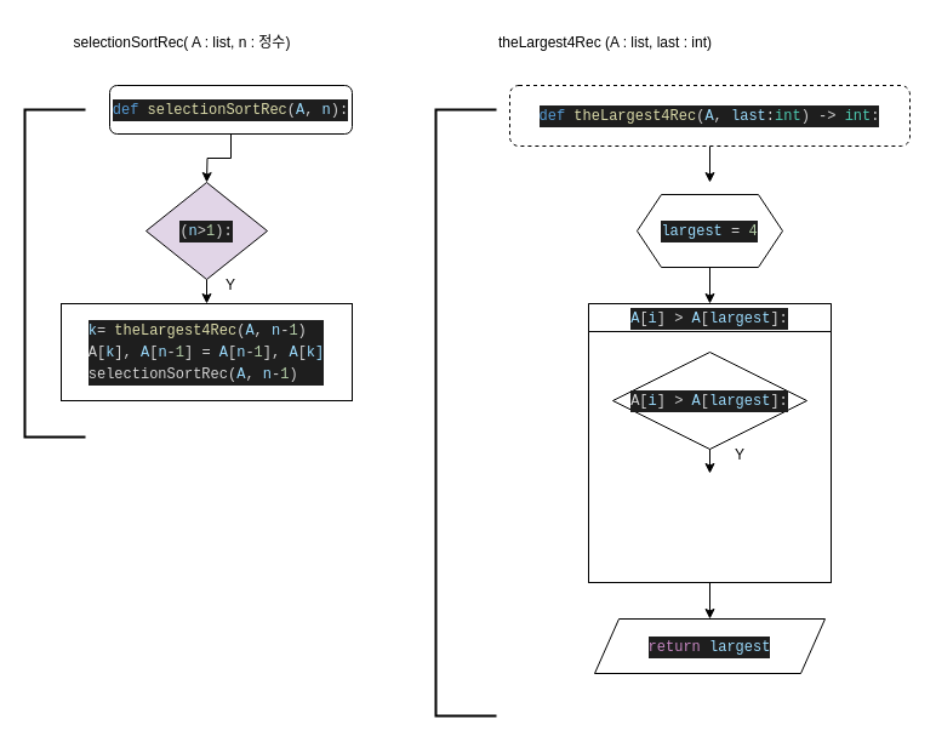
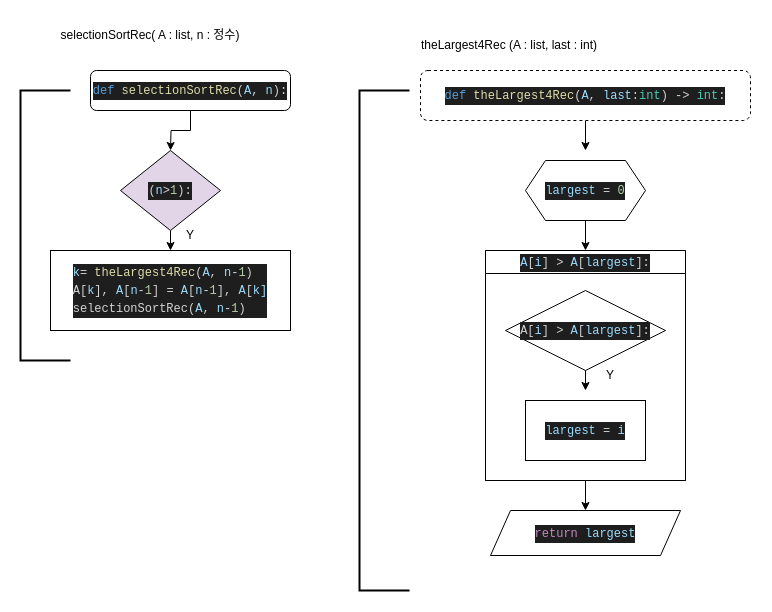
  <mxCell id="0" />
  <mxCell id="1" parent="0" />
  <mxCell id="2" style="edgeStyle=orthogonalEdgeStyle;rounded=0;orthogonalLoop=1;jettySize=auto;html=1;exitX=0.5;exitY=1;exitDx=0;exitDy=0;" edge="1" parent="1" source="3"><mxGeometry relative="1" as="geometry"><mxPoint x="170" y="150" as="targetPoint" /></mxGeometry></mxCell>
  <mxCell id="3" value="&lt;div style=&quot;font-style: normal; font-variant-caps: normal; font-weight: normal; letter-spacing: normal; text-align: start; text-indent: 0px; text-transform: none; word-spacing: 0px; -webkit-text-stroke-width: 0px; text-decoration: none; color: rgb(212, 212, 212); background-color: rgb(30, 30, 30); font-family: Menlo, Monaco, &amp;quot;Courier New&amp;quot;, monospace; font-size: 12px; line-height: 18px;&quot;&gt;&lt;div&gt;&lt;span style=&quot;color: rgb(86, 156, 214);&quot;&gt;def&lt;/span&gt;&lt;span style=&quot;color: rgb(212, 212, 212);&quot;&gt; &lt;/span&gt;&lt;span style=&quot;color: rgb(220, 220, 170);&quot;&gt;selectionSortRec&lt;/span&gt;&lt;span style=&quot;color: rgb(212, 212, 212);&quot;&gt;(&lt;/span&gt;&lt;span style=&quot;color: rgb(156, 220, 254);&quot;&gt;A&lt;/span&gt;&lt;span style=&quot;color: rgb(212, 212, 212);&quot;&gt;, &lt;/span&gt;&lt;span style=&quot;color: rgb(156, 220, 254);&quot;&gt;n&lt;/span&gt;&lt;span style=&quot;color: rgb(212, 212, 212);&quot;&gt;):&lt;/span&gt;&lt;/div&gt;&lt;/div&gt;" style="rounded=1;whiteSpace=wrap;html=1;" vertex="1" parent="1"><mxGeometry x="90" y="70" width="200" height="40" as="geometry" /></mxCell>
  <mxCell id="4" value="" style="strokeWidth=2;html=1;shape=mxgraph.flowchart.annotation_1;align=left;pointerEvents=1;" vertex="1" parent="1"><mxGeometry x="20" y="90" width="50" height="270" as="geometry" /></mxCell>
  <mxCell id="5" value="selectionSortRec( A : list, n : 정수)" style="text;html=1;strokeColor=none;fillColor=none;align=center;verticalAlign=middle;whiteSpace=wrap;rounded=0;" vertex="1" parent="1"><mxGeometry x="35" y="20" width="230" height="30" as="geometry" /></mxCell>
  <mxCell id="6" style="edgeStyle=orthogonalEdgeStyle;rounded=0;orthogonalLoop=1;jettySize=auto;html=1;exitX=0.5;exitY=1;exitDx=0;exitDy=0;" edge="1" parent="1" source="7"><mxGeometry relative="1" as="geometry"><mxPoint x="170" y="250" as="targetPoint" /></mxGeometry></mxCell>
  <mxCell id="7" value="&lt;div style=&quot;font-style: normal; font-variant-caps: normal; font-weight: normal; letter-spacing: normal; text-align: start; text-indent: 0px; text-transform: none; word-spacing: 0px; -webkit-text-stroke-width: 0px; text-decoration: none; color: rgb(212, 212, 212); background-color: rgb(30, 30, 30); font-family: Menlo, Monaco, &amp;quot;Courier New&amp;quot;, monospace; font-size: 12px; line-height: 18px;&quot;&gt;&lt;div&gt;&lt;span style=&quot;color: rgb(212, 212, 212);&quot;&gt;(&lt;/span&gt;&lt;span style=&quot;color: rgb(156, 220, 254);&quot;&gt;n&lt;/span&gt;&lt;span style=&quot;color: rgb(212, 212, 212);&quot;&gt;&amp;gt;&lt;/span&gt;&lt;span style=&quot;color: rgb(181, 206, 168);&quot;&gt;1&lt;/span&gt;&lt;span style=&quot;color: rgb(212, 212, 212);&quot;&gt;):&lt;/span&gt;&lt;/div&gt;&lt;/div&gt;" style="rhombus;whiteSpace=wrap;html=1;fillColor=#e1d5e7;" vertex="1" parent="1"><mxGeometry x="120" y="150" width="100" height="80" as="geometry" /></mxCell>
  <mxCell id="8" value="Y" style="text;html=1;strokeColor=none;fillColor=none;align=center;verticalAlign=middle;whiteSpace=wrap;rounded=0;" vertex="1" parent="1"><mxGeometry x="160" y="220" width="60" height="30" as="geometry" /></mxCell>
  <mxCell id="9" value="&lt;div style=&quot;font-style: normal; font-variant-caps: normal; font-weight: normal; letter-spacing: normal; text-align: start; text-indent: 0px; text-transform: none; word-spacing: 0px; -webkit-text-stroke-width: 0px; text-decoration: none; color: rgb(212, 212, 212); background-color: rgb(30, 30, 30); font-family: Menlo, Monaco, &amp;quot;Courier New&amp;quot;, monospace; font-size: 12px; line-height: 18px;&quot;&gt;&lt;div&gt;&lt;span style=&quot;color: rgb(156, 220, 254);&quot;&gt;k&lt;/span&gt;&lt;span style=&quot;color: rgb(212, 212, 212);&quot;&gt;= &lt;/span&gt;&lt;span style=&quot;color: rgb(220, 220, 170);&quot;&gt;theLargest4Rec&lt;/span&gt;&lt;span style=&quot;color: rgb(212, 212, 212);&quot;&gt;(&lt;/span&gt;&lt;span style=&quot;color: rgb(156, 220, 254);&quot;&gt;A&lt;/span&gt;&lt;span style=&quot;color: rgb(212, 212, 212);&quot;&gt;, &lt;/span&gt;&lt;span style=&quot;color: rgb(156, 220, 254);&quot;&gt;n&lt;/span&gt;&lt;span style=&quot;color: rgb(212, 212, 212);&quot;&gt;-&lt;/span&gt;&lt;span style=&quot;color: rgb(181, 206, 168);&quot;&gt;1&lt;/span&gt;&lt;span style=&quot;color: rgb(212, 212, 212);&quot;&gt;)&lt;/span&gt;&lt;/div&gt;&lt;div&gt;&lt;div style=&quot;line-height: 18px;&quot;&gt;A[&lt;span style=&quot;color: rgb(156, 220, 254);&quot;&gt;k&lt;/span&gt;], &lt;span style=&quot;color: rgb(156, 220, 254);&quot;&gt;A&lt;/span&gt;[&lt;span style=&quot;color: rgb(156, 220, 254);&quot;&gt;n&lt;/span&gt;-&lt;span style=&quot;color: rgb(181, 206, 168);&quot;&gt;1&lt;/span&gt;] = &lt;span style=&quot;color: rgb(156, 220, 254);&quot;&gt;A&lt;/span&gt;[&lt;span style=&quot;color: rgb(156, 220, 254);&quot;&gt;n&lt;/span&gt;-&lt;span style=&quot;color: rgb(181, 206, 168);&quot;&gt;1&lt;/span&gt;], &lt;span style=&quot;color: rgb(156, 220, 254);&quot;&gt;A&lt;/span&gt;[&lt;span style=&quot;color: rgb(156, 220, 254);&quot;&gt;k]&lt;/span&gt;&lt;/div&gt;&lt;/div&gt;&lt;div style=&quot;line-height: 18px;&quot;&gt;&lt;div style=&quot;line-height: 18px;&quot;&gt;selectionSortRec(&lt;span style=&quot;color: rgb(156, 220, 254);&quot;&gt;A&lt;/span&gt;, &lt;span style=&quot;color: rgb(156, 220, 254);&quot;&gt;n&lt;/span&gt;-&lt;span style=&quot;color: rgb(181, 206, 168);&quot;&gt;1&lt;/span&gt;)&lt;/div&gt;&lt;/div&gt;&lt;/div&gt;" style="rounded=0;whiteSpace=wrap;html=1;" vertex="1" parent="1"><mxGeometry x="50" y="250" width="240" height="80" as="geometry" /></mxCell>
- <mxCell id="10" value="theLargest4Rec (A : list, last : int)" style="text;html=1;strokeColor=none;fillColor=none;align=center;verticalAlign=middle;whiteSpace=wrap;rounded=0;" vertex="1" parent="1"><mxGeometry x="384" y="20" width="230" height="30" as="geometry" /></mxCell>
+ <mxCell id="10" value="theLargest4Rec (A : list, last : int)" style="text;html=1;strokeColor=none;fillColor=none;align=center;verticalAlign=middle;whiteSpace=wrap;rounded=0;" vertex="1" parent="1"><mxGeometry x="394" y="30" width="230" height="30" as="geometry" /></mxCell>
  <mxCell id="11" value="" style="strokeWidth=2;html=1;shape=mxgraph.flowchart.annotation_1;align=left;pointerEvents=1;" vertex="1" parent="1"><mxGeometry x="359" y="90" width="50" height="500" as="geometry" /></mxCell>
  <mxCell id="12" style="edgeStyle=orthogonalEdgeStyle;rounded=0;orthogonalLoop=1;jettySize=auto;html=1;exitX=0.5;exitY=1;exitDx=0;exitDy=0;" edge="1" parent="1" source="13"><mxGeometry relative="1" as="geometry"><mxPoint x="585" y="150" as="targetPoint" /></mxGeometry></mxCell>
  <mxCell id="13" value="&lt;div style=&quot;font-style: normal; font-variant-caps: normal; font-weight: normal; letter-spacing: normal; text-align: start; text-indent: 0px; text-transform: none; word-spacing: 0px; -webkit-text-stroke-width: 0px; text-decoration: none; color: rgb(212, 212, 212); background-color: rgb(30, 30, 30); font-family: Menlo, Monaco, &amp;quot;Courier New&amp;quot;, monospace; font-size: 12px; line-height: 18px;&quot;&gt;&lt;div&gt;&lt;span style=&quot;color: rgb(86, 156, 214);&quot;&gt;def&lt;/span&gt;&lt;span style=&quot;color: rgb(212, 212, 212);&quot;&gt; &lt;/span&gt;&lt;span style=&quot;color: rgb(220, 220, 170);&quot;&gt;theLargest4Rec&lt;/span&gt;&lt;span style=&quot;color: rgb(212, 212, 212);&quot;&gt;(&lt;/span&gt;&lt;span style=&quot;color: rgb(156, 220, 254);&quot;&gt;A&lt;/span&gt;&lt;span style=&quot;color: rgb(212, 212, 212);&quot;&gt;, &lt;/span&gt;&lt;span style=&quot;color: rgb(156, 220, 254);&quot;&gt;last&lt;/span&gt;&lt;span style=&quot;color: rgb(212, 212, 212);&quot;&gt;:&lt;/span&gt;&lt;span style=&quot;color: rgb(78, 201, 176);&quot;&gt;int&lt;/span&gt;&lt;span style=&quot;color: rgb(212, 212, 212);&quot;&gt;) -&amp;gt; &lt;/span&gt;&lt;span style=&quot;color: rgb(78, 201, 176);&quot;&gt;int&lt;/span&gt;&lt;span style=&quot;color: rgb(212, 212, 212);&quot;&gt;:&lt;/span&gt;&lt;/div&gt;&lt;/div&gt;" style="rounded=1;whiteSpace=wrap;html=1;dashed=1;" vertex="1" parent="1"><mxGeometry x="420" y="70" width="330" height="50" as="geometry" /></mxCell>
  <mxCell id="14" style="edgeStyle=orthogonalEdgeStyle;rounded=0;orthogonalLoop=1;jettySize=auto;html=1;exitX=0.5;exitY=1;exitDx=0;exitDy=0;" edge="1" parent="1" source="15"><mxGeometry relative="1" as="geometry"><mxPoint x="585" y="250" as="targetPoint" /></mxGeometry></mxCell>
- <mxCell id="15" value="&lt;div style=&quot;font-style: normal; font-variant-caps: normal; font-weight: normal; letter-spacing: normal; text-align: start; text-indent: 0px; text-transform: none; word-spacing: 0px; -webkit-text-stroke-width: 0px; text-decoration: none; color: rgb(212, 212, 212); background-color: rgb(30, 30, 30); font-family: Menlo, Monaco, &amp;quot;Courier New&amp;quot;, monospace; font-size: 12px; line-height: 18px;&quot;&gt;&lt;div&gt;&lt;span style=&quot;color: rgb(156, 220, 254);&quot;&gt;largest&lt;/span&gt;&lt;span style=&quot;color: rgb(212, 212, 212);&quot;&gt; = &lt;/span&gt;&lt;span style=&quot;color: rgb(181, 206, 168);&quot;&gt;4&lt;/span&gt;&lt;/div&gt;&lt;/div&gt;" style="shape=hexagon;perimeter=hexagonPerimeter2;whiteSpace=wrap;html=1;fixedSize=1;" vertex="1" parent="1"><mxGeometry x="525" y="160" width="120" height="60" as="geometry" /></mxCell>
+ <mxCell id="15" value="&lt;div style=&quot;font-style: normal; font-variant-caps: normal; font-weight: normal; letter-spacing: normal; text-align: start; text-indent: 0px; text-transform: none; word-spacing: 0px; -webkit-text-stroke-width: 0px; text-decoration: none; color: rgb(212, 212, 212); background-color: rgb(30, 30, 30); font-family: Menlo, Monaco, &amp;quot;Courier New&amp;quot;, monospace; font-size: 12px; line-height: 18px;&quot;&gt;&lt;div&gt;&lt;span style=&quot;color: rgb(156, 220, 254);&quot;&gt;largest&lt;/span&gt;&lt;span style=&quot;color: rgb(212, 212, 212);&quot;&gt; = &lt;/span&gt;&lt;span style=&quot;color: rgb(181, 206, 168);&quot;&gt;0&lt;/span&gt;&lt;/div&gt;&lt;/div&gt;" style="shape=hexagon;perimeter=hexagonPerimeter2;whiteSpace=wrap;html=1;fixedSize=1;" vertex="1" parent="1"><mxGeometry x="525" y="160" width="120" height="60" as="geometry" /></mxCell>
  <mxCell id="16" style="edgeStyle=orthogonalEdgeStyle;rounded=0;orthogonalLoop=1;jettySize=auto;html=1;exitX=0.5;exitY=1;exitDx=0;exitDy=0;" edge="1" parent="1" source="15" target="15"><mxGeometry relative="1" as="geometry" /></mxCell>
  <mxCell id="17" value="&lt;div style=&quot;font-style: normal; font-variant-caps: normal; font-weight: normal; letter-spacing: normal; text-align: start; text-indent: 0px; text-transform: none; word-spacing: 0px; -webkit-text-stroke-width: 0px; text-decoration: none; color: rgb(212, 212, 212); background-color: rgb(30, 30, 30); font-family: Menlo, Monaco, &amp;quot;Courier New&amp;quot;, monospace; font-size: 12px; line-height: 18px;&quot;&gt;&lt;div&gt;&lt;span style=&quot;color: rgb(156, 220, 254);&quot;&gt;A&lt;/span&gt;&lt;span style=&quot;color: rgb(212, 212, 212);&quot;&gt;[&lt;/span&gt;&lt;span style=&quot;color: rgb(156, 220, 254);&quot;&gt;i&lt;/span&gt;&lt;span style=&quot;color: rgb(212, 212, 212);&quot;&gt;] &amp;gt; &lt;/span&gt;&lt;span style=&quot;color: rgb(156, 220, 254);&quot;&gt;A&lt;/span&gt;&lt;span style=&quot;color: rgb(212, 212, 212);&quot;&gt;[&lt;/span&gt;&lt;span style=&quot;color: rgb(156, 220, 254);&quot;&gt;largest&lt;/span&gt;&lt;span style=&quot;color: rgb(212, 212, 212);&quot;&gt;]:&lt;/span&gt;&lt;/div&gt;&lt;/div&gt;" style="swimlane;whiteSpace=wrap;html=1;" vertex="1" parent="1"><mxGeometry x="485" y="250" width="200" height="230" as="geometry" /></mxCell>
  <mxCell id="18" style="edgeStyle=orthogonalEdgeStyle;rounded=0;orthogonalLoop=1;jettySize=auto;html=1;exitX=0.5;exitY=1;exitDx=0;exitDy=0;" edge="1" parent="17" source="19"><mxGeometry relative="1" as="geometry"><mxPoint x="100" y="260" as="targetPoint" /></mxGeometry></mxCell>
  <mxCell id="19" value="&lt;div style=&quot;font-style: normal; font-variant-caps: normal; font-weight: normal; letter-spacing: normal; text-align: start; text-indent: 0px; text-transform: none; word-spacing: 0px; -webkit-text-stroke-width: 0px; text-decoration: none; color: rgb(212, 212, 212); background-color: rgb(30, 30, 30); font-family: Menlo, Monaco, &amp;quot;Courier New&amp;quot;, monospace; font-size: 12px; line-height: 18px;&quot;&gt;&lt;div&gt;&lt;span style=&quot;color: rgb(156, 220, 254);&quot;&gt;A&lt;/span&gt;&lt;span style=&quot;color: rgb(212, 212, 212);&quot;&gt;[&lt;/span&gt;&lt;span style=&quot;color: rgb(156, 220, 254);&quot;&gt;i&lt;/span&gt;&lt;span style=&quot;color: rgb(212, 212, 212);&quot;&gt;] &amp;gt; &lt;/span&gt;&lt;span style=&quot;color: rgb(156, 220, 254);&quot;&gt;A&lt;/span&gt;&lt;span style=&quot;color: rgb(212, 212, 212);&quot;&gt;[&lt;/span&gt;&lt;span style=&quot;color: rgb(156, 220, 254);&quot;&gt;largest&lt;/span&gt;&lt;span style=&quot;color: rgb(212, 212, 212);&quot;&gt;]:&lt;/span&gt;&lt;/div&gt;&lt;/div&gt;" style="swimlane;whiteSpace=wrap;html=1;" vertex="1" parent="17"><mxGeometry width="200" height="230" as="geometry" /></mxCell>
  <mxCell id="20" value="&lt;div style=&quot;text-align: start; color: rgb(212, 212, 212); background-color: rgb(30, 30, 30); font-family: Menlo, Monaco, &amp;quot;Courier New&amp;quot;, monospace; line-height: 18px;&quot;&gt;A[&lt;span style=&quot;color: rgb(156, 220, 254);&quot;&gt;i&lt;/span&gt;] &amp;gt; &lt;span style=&quot;color: rgb(156, 220, 254);&quot;&gt;A&lt;/span&gt;[&lt;span style=&quot;color: rgb(156, 220, 254);&quot;&gt;largest&lt;/span&gt;]:&lt;/div&gt;" style="rhombus;whiteSpace=wrap;html=1;" vertex="1" parent="19"><mxGeometry x="20" y="40" width="160" height="80" as="geometry" /></mxCell>
  <mxCell id="21" style="edgeStyle=orthogonalEdgeStyle;rounded=0;orthogonalLoop=1;jettySize=auto;html=1;exitX=0.5;exitY=1;exitDx=0;exitDy=0;" edge="1" parent="19" source="20"><mxGeometry relative="1" as="geometry"><mxPoint x="100" y="140" as="targetPoint" /></mxGeometry></mxCell>
+ <mxCell id="22" value="&lt;div style=&quot;font-style: normal; font-variant-caps: normal; font-weight: normal; letter-spacing: normal; text-align: start; text-indent: 0px; text-transform: none; word-spacing: 0px; -webkit-text-stroke-width: 0px; text-decoration: none; color: rgb(212, 212, 212); background-color: rgb(30, 30, 30); font-family: Menlo, Monaco, &amp;quot;Courier New&amp;quot;, monospace; font-size: 12px; line-height: 18px;&quot;&gt;&lt;div&gt;&lt;span style=&quot;color: rgb(156, 220, 254);&quot;&gt;largest&lt;/span&gt;&lt;span style=&quot;color: rgb(212, 212, 212);&quot;&gt; = &lt;/span&gt;&lt;span style=&quot;color: rgb(156, 220, 254);&quot;&gt;i&lt;/span&gt;&lt;/div&gt;&lt;/div&gt;" style="rounded=0;whiteSpace=wrap;html=1;" vertex="1" parent="19"><mxGeometry x="40" y="150" width="120" height="60" as="geometry" /></mxCell>
  <mxCell id="23" value="Y" style="text;html=1;strokeColor=none;fillColor=none;align=center;verticalAlign=middle;whiteSpace=wrap;rounded=0;" vertex="1" parent="19"><mxGeometry x="95" y="110" width="60" height="30" as="geometry" /></mxCell>
  <mxCell id="24" value="&lt;div style=&quot;font-style: normal; font-variant-caps: normal; font-weight: normal; letter-spacing: normal; text-align: start; text-indent: 0px; text-transform: none; word-spacing: 0px; -webkit-text-stroke-width: 0px; text-decoration: none; color: rgb(212, 212, 212); background-color: rgb(30, 30, 30); font-family: Menlo, Monaco, &amp;quot;Courier New&amp;quot;, monospace; font-size: 12px; line-height: 18px;&quot;&gt;&lt;div&gt;&lt;span style=&quot;color: rgb(197, 134, 192);&quot;&gt;return&lt;/span&gt;&lt;span style=&quot;color: rgb(212, 212, 212);&quot;&gt; &lt;/span&gt;&lt;span style=&quot;color: rgb(156, 220, 254);&quot;&gt;largest&lt;/span&gt;&lt;/div&gt;&lt;/div&gt;" style="shape=parallelogram;perimeter=parallelogramPerimeter;whiteSpace=wrap;html=1;fixedSize=1;" vertex="1" parent="1"><mxGeometry x="490" y="510" width="190" height="45" as="geometry" /></mxCell>
